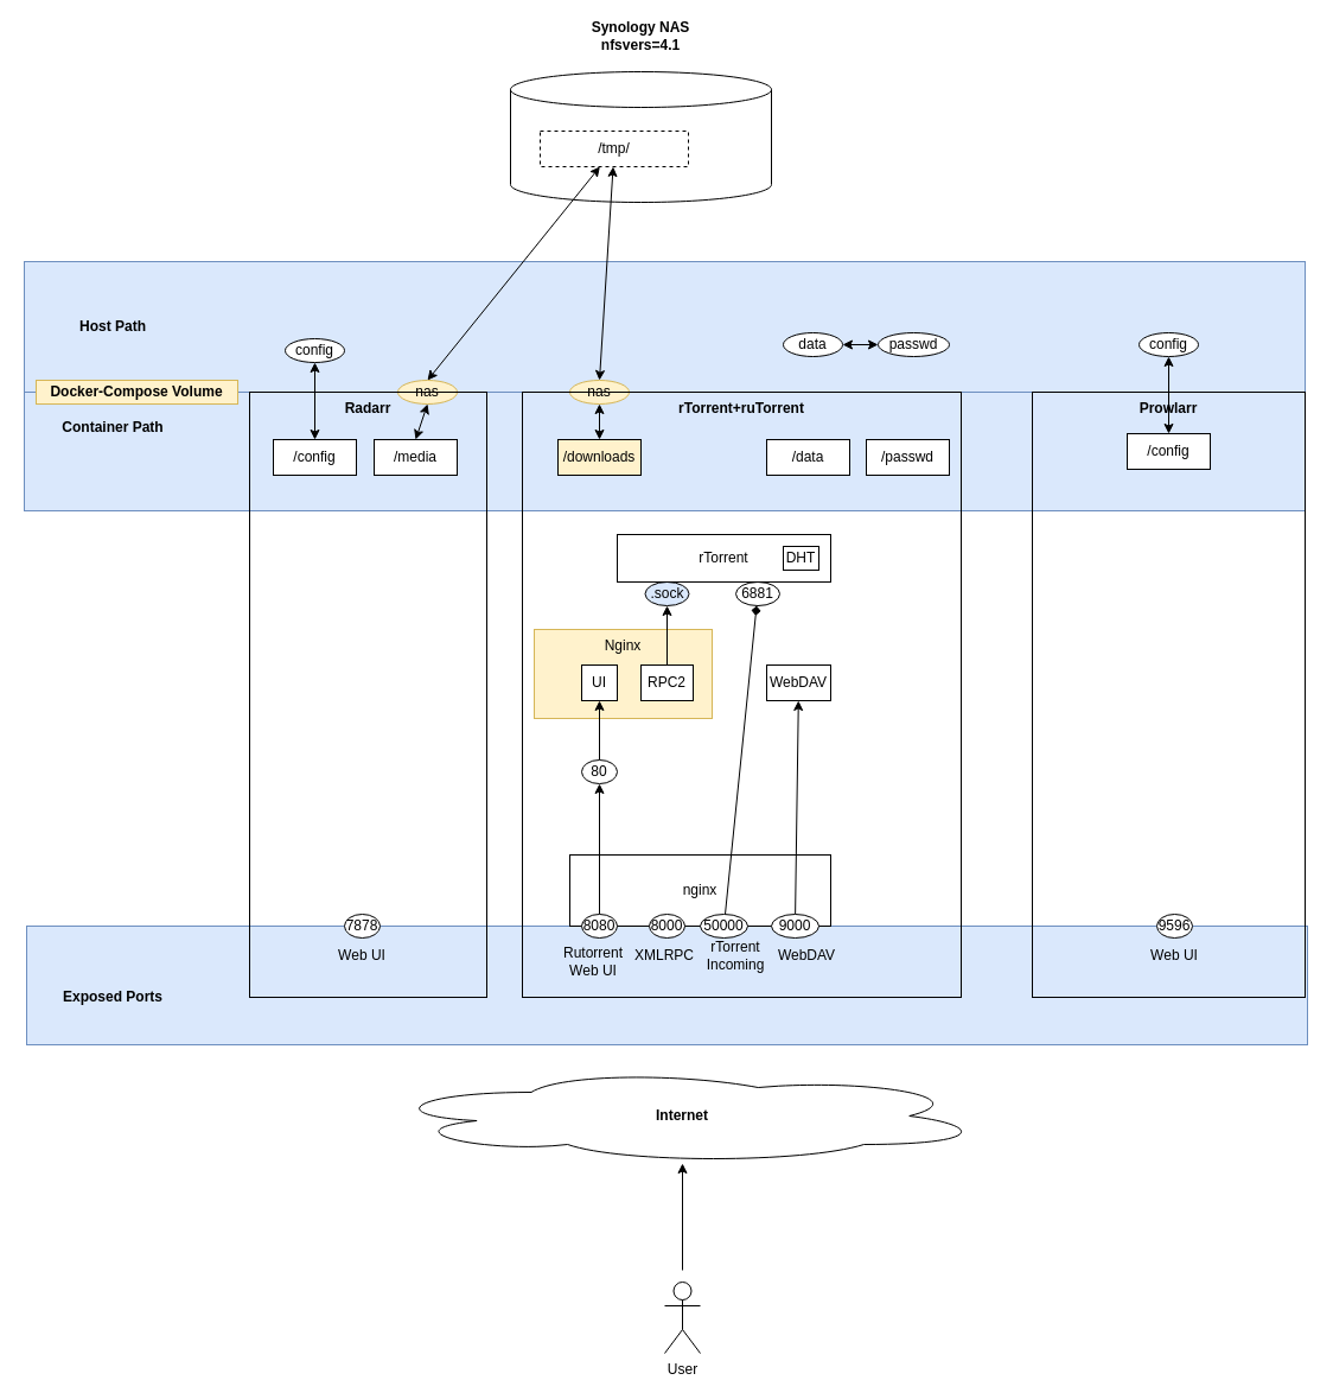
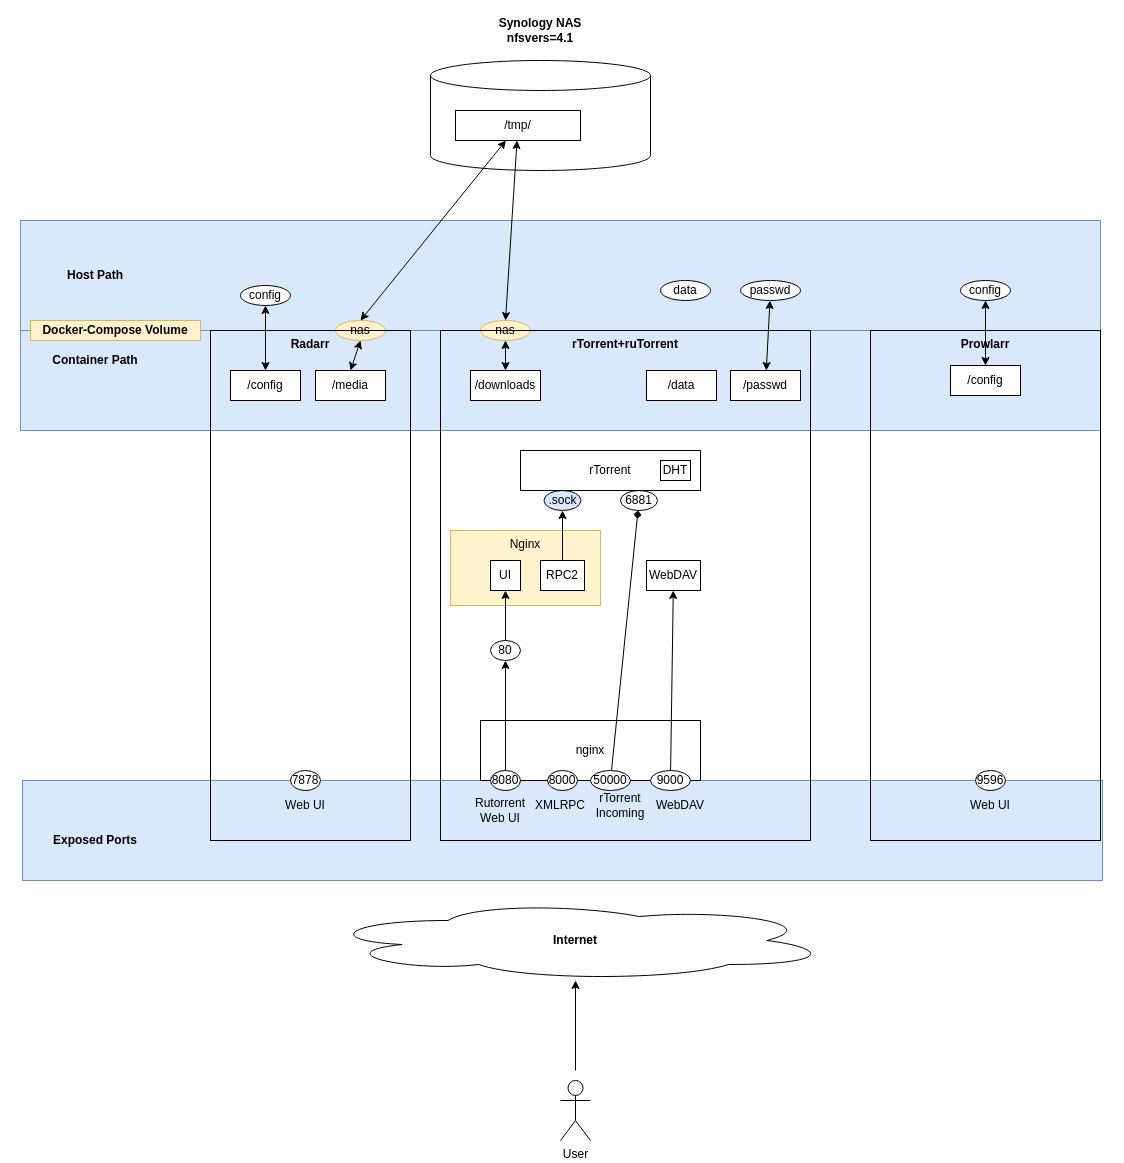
  <mxCell id="0" />
  <mxCell id="1" parent="0" />
  <mxCell id="2" value="" style="rounded=0;whiteSpace=wrap;html=1;align=center;verticalAlign=middle;fillColor=#dae8fc;strokeColor=#6c8ebf;" vertex="1" parent="1"><mxGeometry x="22" y="780" width="1080" height="100" as="geometry" /></mxCell>
  <mxCell id="3" value="Nginx" style="rounded=0;whiteSpace=wrap;html=1;fillColor=#fff2cc;align=center;verticalAlign=top;strokeColor=#d6b656;" vertex="1" parent="1"><mxGeometry x="450" y="530" width="150" height="75" as="geometry" /></mxCell>
  <mxCell id="4" value="" style="rounded=0;whiteSpace=wrap;html=1;align=center;verticalAlign=middle;fillColor=#dae8fc;strokeColor=#6c8ebf;" vertex="1" parent="1"><mxGeometry x="20" y="330" width="1080" height="100" as="geometry" /></mxCell>
  <mxCell id="5" value="" style="rounded=0;whiteSpace=wrap;html=1;align=center;verticalAlign=middle;fillColor=#dae8fc;strokeColor=#6c8ebf;" vertex="1" parent="1"><mxGeometry x="20" y="220" width="1080" height="110" as="geometry" /></mxCell>
  <mxCell id="6" value="Prowlarr" style="rounded=0;whiteSpace=wrap;html=1;fillColor=none;fontStyle=1;verticalAlign=top;" parent="1" vertex="1"><mxGeometry x="870" y="330" width="230" height="510" as="geometry" /></mxCell>
  <mxCell id="7" value="7878" style="ellipse;whiteSpace=wrap;html=1;" parent="1" vertex="1"><mxGeometry x="290" y="770" width="30" height="20" as="geometry" /></mxCell>
  <mxCell id="8" value="nginx" style="rounded=0;whiteSpace=wrap;html=1;" parent="1" vertex="1"><mxGeometry x="480" y="720" width="220" height="60" as="geometry" /></mxCell>
  <mxCell id="9" style="edgeStyle=orthogonalEdgeStyle;rounded=0;orthogonalLoop=1;jettySize=auto;html=1;entryX=0.5;entryY=1;entryDx=0;entryDy=0;" parent="1" source="10" target="12" edge="1"><mxGeometry relative="1" as="geometry" /></mxCell>
  <mxCell id="10" value="8080" style="ellipse;whiteSpace=wrap;html=1;" parent="1" vertex="1"><mxGeometry x="490" y="770" width="30" height="20" as="geometry" /></mxCell>
  <mxCell id="11" style="edgeStyle=none;rounded=0;orthogonalLoop=1;jettySize=auto;html=1;entryX=0.5;entryY=1;entryDx=0;entryDy=0;startArrow=none;startFill=0;" edge="1" parent="1" source="12" target="14"><mxGeometry relative="1" as="geometry" /></mxCell>
  <mxCell id="12" value="80" style="ellipse;whiteSpace=wrap;html=1;" parent="1" vertex="1"><mxGeometry x="490" y="640" width="30" height="20" as="geometry" /></mxCell>
  <mxCell id="13" value="8000" style="ellipse;whiteSpace=wrap;html=1;" parent="1" vertex="1"><mxGeometry x="547" y="770" width="30" height="20" as="geometry" /></mxCell>
  <mxCell id="14" value="UI" style="rounded=0;whiteSpace=wrap;html=1;" parent="1" vertex="1"><mxGeometry x="490" y="560" width="30" height="30" as="geometry" /></mxCell>
  <mxCell id="15" style="edgeStyle=none;rounded=0;orthogonalLoop=1;jettySize=auto;html=1;entryX=0.5;entryY=1;entryDx=0;entryDy=0;" parent="1" source="16" target="17" edge="1"><mxGeometry relative="1" as="geometry" /></mxCell>
  <mxCell id="16" value="RPC2" style="rounded=0;whiteSpace=wrap;html=1;" parent="1" vertex="1"><mxGeometry x="540" y="560" width="44" height="30" as="geometry" /></mxCell>
  <mxCell id="17" value=".sock" style="ellipse;whiteSpace=wrap;html=1;fillColor=#dae8fc;" parent="1" vertex="1"><mxGeometry x="543.5" y="490" width="37" height="20" as="geometry" /></mxCell>
  <mxCell id="18" value="9596" style="ellipse;whiteSpace=wrap;html=1;" parent="1" vertex="1"><mxGeometry x="975" y="770" width="30" height="20" as="geometry" /></mxCell>
  <mxCell id="19" style="edgeStyle=none;rounded=0;orthogonalLoop=1;jettySize=auto;html=1;endArrow=diamond;" parent="1" source="20" target="24" edge="1"><mxGeometry relative="1" as="geometry" /></mxCell>
  <mxCell id="20" value="50000" style="ellipse;whiteSpace=wrap;html=1;" parent="1" vertex="1"><mxGeometry x="590" y="770" width="40" height="20" as="geometry" /></mxCell>
  <mxCell id="21" style="rounded=0;orthogonalLoop=1;jettySize=auto;html=1;" parent="1" source="22" target="23" edge="1"><mxGeometry relative="1" as="geometry" /></mxCell>
  <mxCell id="22" value="9000" style="ellipse;whiteSpace=wrap;html=1;" parent="1" vertex="1"><mxGeometry x="650" y="770" width="40" height="20" as="geometry" /></mxCell>
  <mxCell id="23" value="WebDAV" style="rounded=0;whiteSpace=wrap;html=1;" parent="1" vertex="1"><mxGeometry x="646" y="560" width="54" height="30" as="geometry" /></mxCell>
  <mxCell id="24" value="6881" style="ellipse;whiteSpace=wrap;html=1;" parent="1" vertex="1"><mxGeometry x="620" y="490" width="37" height="20" as="geometry" /></mxCell>
  <mxCell id="25" value="rTorrent" style="rounded=0;whiteSpace=wrap;html=1;" parent="1" vertex="1"><mxGeometry x="520" y="450" width="180" height="40" as="geometry" /></mxCell>
  <mxCell id="26" value="DHT" style="rounded=0;whiteSpace=wrap;html=1;" parent="1" vertex="1"><mxGeometry x="660" y="460" width="30" height="20" as="geometry" /></mxCell>
  <mxCell id="27" value="/media" style="rounded=0;whiteSpace=wrap;html=1;" vertex="1" parent="1"><mxGeometry x="315" y="370" width="70" height="30" as="geometry" /></mxCell>
  <mxCell id="28" style="edgeStyle=none;rounded=0;orthogonalLoop=1;jettySize=auto;html=1;entryX=0.5;entryY=0;entryDx=0;entryDy=0;startArrow=classic;startFill=1;exitX=0.5;exitY=1;exitDx=0;exitDy=0;" edge="1" parent="1" source="29" target="27"><mxGeometry relative="1" as="geometry"><mxPoint x="285" y="450" as="sourcePoint" /></mxGeometry></mxCell>
  <mxCell id="29" value="nas" style="ellipse;whiteSpace=wrap;html=1;align=center;verticalAlign=middle;fillColor=#fff2cc;strokeColor=#d6b656;" vertex="1" parent="1"><mxGeometry x="335" y="320" width="50" height="20" as="geometry" /></mxCell>
  <mxCell id="30" value="" style="group" vertex="1" connectable="0" parent="1"><mxGeometry x="430" y="20" width="220" height="150" as="geometry" /></mxCell>
  <mxCell id="31" value="" style="shape=cylinder3;whiteSpace=wrap;html=1;boundedLbl=1;backgroundOutline=1;size=15;" vertex="1" parent="30"><mxGeometry y="40" width="220" height="110" as="geometry" /></mxCell>
- <mxCell id="32" value="/tmp/" style="rounded=0;whiteSpace=wrap;html=1;dashed=1;" vertex="1" parent="30"><mxGeometry x="25" y="90" width="125" height="30" as="geometry" /></mxCell>
+ <mxCell id="32" value="/tmp/" style="rounded=0;whiteSpace=wrap;html=1;" vertex="1" parent="30"><mxGeometry x="25" y="90" width="125" height="30" as="geometry" /></mxCell>
  <mxCell id="33" value="&lt;b&gt;Synology NAS&lt;br&gt;nfsvers=4.1&lt;/b&gt;" style="text;html=1;strokeColor=none;fillColor=none;align=center;verticalAlign=middle;whiteSpace=wrap;rounded=0;" vertex="1" parent="30"><mxGeometry x="30" width="160" height="20" as="geometry" /></mxCell>
  <mxCell id="34" style="edgeStyle=none;rounded=0;orthogonalLoop=1;jettySize=auto;html=1;exitX=0.5;exitY=0;exitDx=0;exitDy=0;startArrow=none;startFill=0;" edge="1" parent="30" source="33" target="33"><mxGeometry relative="1" as="geometry" /></mxCell>
  <mxCell id="35" style="edgeStyle=none;rounded=0;orthogonalLoop=1;jettySize=auto;html=1;entryX=0.5;entryY=0;entryDx=0;entryDy=0;startArrow=classic;startFill=1;" edge="1" parent="1" source="36" target="39"><mxGeometry relative="1" as="geometry" /></mxCell>
  <mxCell id="36" value="nas" style="ellipse;whiteSpace=wrap;html=1;align=center;verticalAlign=middle;fillColor=#fff2cc;strokeColor=#d6b656;" vertex="1" parent="1"><mxGeometry x="480" y="320" width="50" height="20" as="geometry" /></mxCell>
  <mxCell id="37" style="edgeStyle=none;rounded=0;orthogonalLoop=1;jettySize=auto;html=1;entryX=0.5;entryY=0;entryDx=0;entryDy=0;startArrow=classic;startFill=1;" edge="1" parent="1" source="32" target="36"><mxGeometry relative="1" as="geometry" /></mxCell>
  <mxCell id="38" style="rounded=0;orthogonalLoop=1;jettySize=auto;html=1;startArrow=classic;startFill=1;exitX=0.5;exitY=0;exitDx=0;exitDy=0;" edge="1" parent="1" source="29" target="32"><mxGeometry relative="1" as="geometry"><mxPoint x="285.893" y="420" as="sourcePoint" /></mxGeometry></mxCell>
- <mxCell id="39" value="/downloads" style="rounded=0;whiteSpace=wrap;html=1;fillColor=#fff2cc;" vertex="1" parent="1"><mxGeometry x="470" y="370" width="70" height="30" as="geometry" /></mxCell>
+ <mxCell id="39" value="/downloads" style="rounded=0;whiteSpace=wrap;html=1;" vertex="1" parent="1"><mxGeometry x="470" y="370" width="70" height="30" as="geometry" /></mxCell>
  <mxCell id="40" value="/data" style="rounded=0;whiteSpace=wrap;html=1;" vertex="1" parent="1"><mxGeometry x="646" y="370" width="70" height="30" as="geometry" /></mxCell>
  <mxCell id="41" value="/passwd" style="rounded=0;whiteSpace=wrap;html=1;" vertex="1" parent="1"><mxGeometry x="730" y="370" width="70" height="30" as="geometry" /></mxCell>
  <mxCell id="42" value="data" style="ellipse;whiteSpace=wrap;html=1;align=center;verticalAlign=middle;" vertex="1" parent="1"><mxGeometry x="660" y="280" width="50" height="20" as="geometry" /></mxCell>
- <mxCell id="43" style="edgeStyle=none;rounded=0;orthogonalLoop=1;jettySize=auto;html=1;startArrow=classic;startFill=1;" edge="1" parent="1" source="44" target="42"><mxGeometry relative="1" as="geometry" /></mxCell>
+ <mxCell id="43" style="edgeStyle=none;rounded=0;orthogonalLoop=1;jettySize=auto;html=1;startArrow=classic;startFill=1;" edge="1" parent="1" source="44" target="41"><mxGeometry relative="1" as="geometry" /></mxCell>
  <mxCell id="44" value="passwd" style="ellipse;whiteSpace=wrap;html=1;align=center;verticalAlign=middle;" vertex="1" parent="1"><mxGeometry x="740" y="280" width="60" height="20" as="geometry" /></mxCell>
  <mxCell id="45" value="Container Path" style="text;html=1;strokeColor=none;fillColor=none;align=center;verticalAlign=middle;whiteSpace=wrap;rounded=0;fontStyle=1" vertex="1" parent="1"><mxGeometry x="30" y="340" width="130" height="40" as="geometry" /></mxCell>
  <mxCell id="46" value="Host Path" style="text;html=1;strokeColor=none;fillColor=none;align=center;verticalAlign=middle;whiteSpace=wrap;rounded=0;fontStyle=1" vertex="1" parent="1"><mxGeometry x="30" y="255" width="130" height="40" as="geometry" /></mxCell>
  <mxCell id="47" value="Docker-Compose Volume" style="text;html=1;strokeColor=#d6b656;fillColor=#fff2cc;align=center;verticalAlign=middle;whiteSpace=wrap;rounded=0;fontStyle=1" vertex="1" parent="1"><mxGeometry x="30" y="320" width="170" height="20" as="geometry" /></mxCell>
  <mxCell id="48" style="edgeStyle=none;rounded=0;orthogonalLoop=1;jettySize=auto;html=1;entryX=0.5;entryY=1;entryDx=0;entryDy=0;startArrow=classic;startFill=1;" edge="1" parent="1" source="49" target="50"><mxGeometry relative="1" as="geometry" /></mxCell>
  <mxCell id="49" value="/config" style="rounded=0;whiteSpace=wrap;html=1;" vertex="1" parent="1"><mxGeometry x="950" y="365" width="70" height="30" as="geometry" /></mxCell>
  <mxCell id="50" value="config" style="ellipse;whiteSpace=wrap;html=1;align=center;verticalAlign=middle;" vertex="1" parent="1"><mxGeometry x="960" y="280" width="50" height="20" as="geometry" /></mxCell>
  <mxCell id="51" value="/config" style="rounded=0;whiteSpace=wrap;html=1;" vertex="1" parent="1"><mxGeometry x="230" y="370" width="70" height="30" as="geometry" /></mxCell>
  <mxCell id="52" style="edgeStyle=none;rounded=0;orthogonalLoop=1;jettySize=auto;html=1;startArrow=classic;startFill=1;" edge="1" parent="1" source="53" target="51"><mxGeometry relative="1" as="geometry" /></mxCell>
  <mxCell id="53" value="config" style="ellipse;whiteSpace=wrap;html=1;align=center;verticalAlign=middle;" vertex="1" parent="1"><mxGeometry x="240" y="285" width="50" height="20" as="geometry" /></mxCell>
  <mxCell id="54" value="XMLRPC" style="text;html=1;strokeColor=none;fillColor=none;align=center;verticalAlign=middle;whiteSpace=wrap;rounded=0;" vertex="1" parent="1"><mxGeometry x="530" y="795" width="60" height="20" as="geometry" /></mxCell>
  <mxCell id="55" value="Rutorrent Web UI" style="text;html=1;strokeColor=none;fillColor=none;align=center;verticalAlign=middle;whiteSpace=wrap;rounded=0;" vertex="1" parent="1"><mxGeometry x="470" y="795" width="60" height="30" as="geometry" /></mxCell>
  <mxCell id="56" value="rTorrent&lt;br&gt;Incoming" style="text;html=1;strokeColor=none;fillColor=none;align=center;verticalAlign=middle;whiteSpace=wrap;rounded=0;" vertex="1" parent="1"><mxGeometry x="610" y="800" width="20" height="10" as="geometry" /></mxCell>
  <mxCell id="57" value="WebDAV" style="text;html=1;strokeColor=none;fillColor=none;align=center;verticalAlign=middle;whiteSpace=wrap;rounded=0;" vertex="1" parent="1"><mxGeometry x="650" y="795" width="60" height="20" as="geometry" /></mxCell>
  <mxCell id="58" value="Web UI" style="text;html=1;strokeColor=none;fillColor=none;align=center;verticalAlign=middle;whiteSpace=wrap;rounded=0;" vertex="1" parent="1"><mxGeometry x="275" y="790" width="60" height="30" as="geometry" /></mxCell>
  <mxCell id="59" value="Web UI" style="text;html=1;strokeColor=none;fillColor=none;align=center;verticalAlign=middle;whiteSpace=wrap;rounded=0;" vertex="1" parent="1"><mxGeometry x="960" y="790" width="60" height="30" as="geometry" /></mxCell>
  <mxCell id="60" value="Exposed Ports" style="text;html=1;strokeColor=none;fillColor=none;align=center;verticalAlign=middle;whiteSpace=wrap;rounded=0;fontStyle=1" vertex="1" parent="1"><mxGeometry x="30" y="820" width="130" height="40" as="geometry" /></mxCell>
  <mxCell id="61" value="Internet" style="ellipse;shape=cloud;whiteSpace=wrap;html=1;fillColor=none;align=center;verticalAlign=middle;fontStyle=1" vertex="1" parent="1"><mxGeometry x="320" y="900" width="510" height="80" as="geometry" /></mxCell>
  <mxCell id="62" style="edgeStyle=none;rounded=0;orthogonalLoop=1;jettySize=auto;html=1;startArrow=none;startFill=0;" edge="1" parent="1" target="61"><mxGeometry relative="1" as="geometry"><mxPoint x="575" y="1070" as="sourcePoint" /></mxGeometry></mxCell>
  <mxCell id="63" value="User" style="shape=umlActor;verticalLabelPosition=bottom;verticalAlign=top;html=1;outlineConnect=0;fillColor=none;" vertex="1" parent="1"><mxGeometry x="560" y="1080" width="30" height="60" as="geometry" /></mxCell>
  <mxCell id="64" value="&lt;b&gt;rTorrent+ruTorrent&lt;/b&gt;" style="rounded=0;whiteSpace=wrap;html=1;verticalAlign=top;fillColor=none;" parent="1" vertex="1"><mxGeometry x="440" y="330" width="370" height="510" as="geometry" /></mxCell>
  <mxCell id="65" value="Radarr" style="rounded=0;whiteSpace=wrap;html=1;verticalAlign=top;fillColor=none;fontStyle=1" parent="1" vertex="1"><mxGeometry x="210" y="330" width="200" height="510" as="geometry" /></mxCell>
